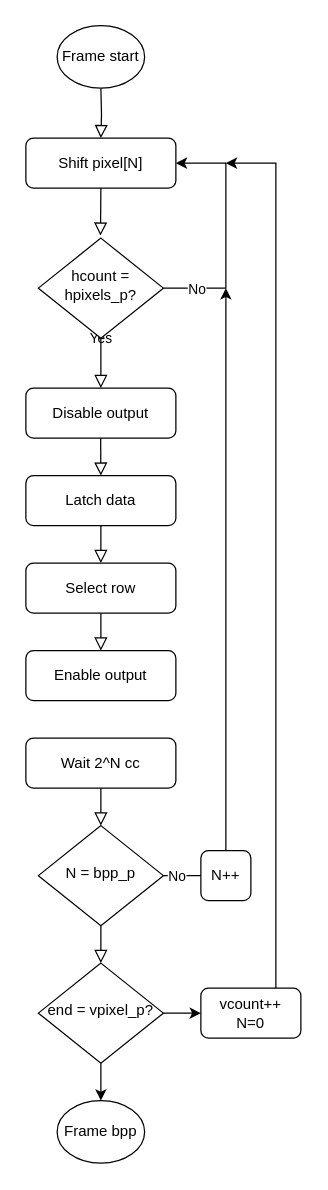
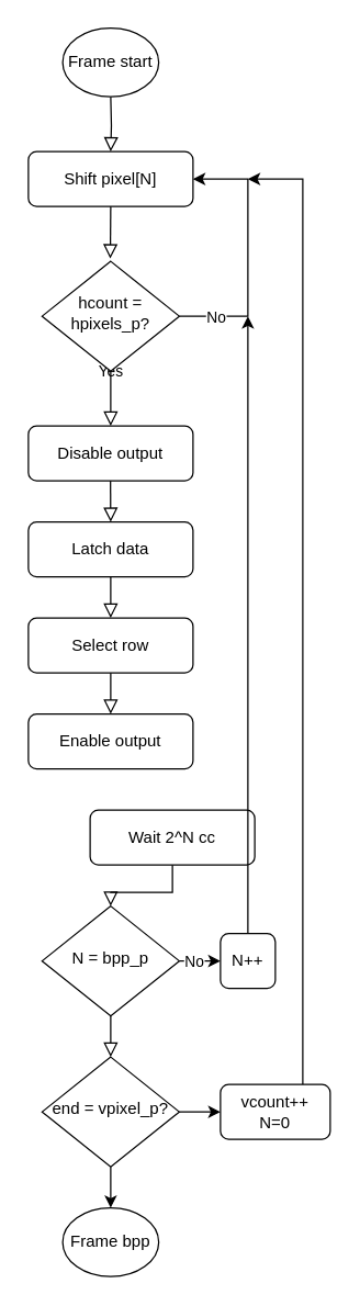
  <mxCell id="0" />
  <mxCell id="1" parent="0" />
  <mxCell id="2" value="" style="rounded=0;html=1;jettySize=auto;orthogonalLoop=1;fontSize=11;endArrow=block;endFill=0;endSize=8;strokeWidth=1;shadow=0;labelBackgroundColor=none;edgeStyle=orthogonalEdgeStyle;entryX=0.5;entryY=0;entryDx=0;entryDy=0;" parent="1" target="7" edge="1"><mxGeometry relative="1" as="geometry"><mxPoint x="80" y="70" as="sourcePoint" /><mxPoint x="80" y="100" as="targetPoint" /></mxGeometry></mxCell>
  <mxCell id="3" value="Yes" style="rounded=0;html=1;jettySize=auto;orthogonalLoop=1;fontSize=11;endArrow=block;endFill=0;endSize=8;strokeWidth=1;shadow=0;labelBackgroundColor=none;edgeStyle=orthogonalEdgeStyle;" parent="1" source="6" edge="1"><mxGeometry y="20" relative="1" as="geometry"><mxPoint as="offset" /><mxPoint x="80" y="310" as="targetPoint" /></mxGeometry></mxCell>
  <mxCell id="4" style="edgeStyle=orthogonalEdgeStyle;rounded=0;orthogonalLoop=1;jettySize=auto;html=1;entryX=1;entryY=0.5;entryDx=0;entryDy=0;" edge="1" parent="1" source="6" target="7"><mxGeometry relative="1" as="geometry"><Array as="points"><mxPoint x="180" y="230" /><mxPoint x="180" y="130" /></Array></mxGeometry></mxCell>
  <mxCell id="5" value="No" style="edgeLabel;html=1;align=center;verticalAlign=middle;resizable=0;points=[];" vertex="1" connectable="0" parent="4"><mxGeometry x="-0.722" relative="1" as="geometry"><mxPoint as="offset" /></mxGeometry></mxCell>
  <mxCell id="6" value="hcount = hpixels_p?" style="rhombus;whiteSpace=wrap;html=1;shadow=0;fontFamily=Helvetica;fontSize=12;align=center;strokeWidth=1;spacing=6;spacingTop=-4;" parent="1" vertex="1"><mxGeometry x="30" y="190" width="100" height="80" as="geometry" /></mxCell>
  <mxCell id="7" value="Shift pixel[N]" style="rounded=1;whiteSpace=wrap;html=1;fontSize=12;glass=0;strokeWidth=1;shadow=0;" vertex="1" parent="1"><mxGeometry x="20" y="110" width="120" height="40" as="geometry" /></mxCell>
  <mxCell id="8" value="" style="rounded=0;html=1;jettySize=auto;orthogonalLoop=1;fontSize=11;endArrow=block;endFill=0;endSize=8;strokeWidth=1;shadow=0;labelBackgroundColor=none;edgeStyle=orthogonalEdgeStyle;entryX=0.497;entryY=-0.025;entryDx=0;entryDy=0;entryPerimeter=0;exitX=0.5;exitY=1;exitDx=0;exitDy=0;" edge="1" parent="1" source="7" target="6"><mxGeometry relative="1" as="geometry"><mxPoint x="90" y="80" as="sourcePoint" /><mxPoint x="90" y="130" as="targetPoint" /></mxGeometry></mxCell>
  <mxCell id="9" value="Disable output" style="rounded=1;whiteSpace=wrap;html=1;fontSize=12;glass=0;strokeWidth=1;shadow=0;" vertex="1" parent="1"><mxGeometry x="20" y="310" width="120" height="40" as="geometry" /></mxCell>
  <mxCell id="10" value="Latch data" style="rounded=1;whiteSpace=wrap;html=1;fontSize=12;glass=0;strokeWidth=1;shadow=0;" vertex="1" parent="1"><mxGeometry x="20" y="380" width="120" height="40" as="geometry" /></mxCell>
  <mxCell id="11" value="" style="rounded=0;html=1;jettySize=auto;orthogonalLoop=1;fontSize=11;endArrow=block;endFill=0;endSize=8;strokeWidth=1;shadow=0;labelBackgroundColor=none;edgeStyle=orthogonalEdgeStyle;entryX=0.5;entryY=0;entryDx=0;entryDy=0;" edge="1" parent="1" target="10"><mxGeometry y="20" relative="1" as="geometry"><mxPoint as="offset" /><mxPoint x="79.83" y="350" as="sourcePoint" /><mxPoint x="80" y="370" as="targetPoint" /></mxGeometry></mxCell>
  <mxCell id="12" value="Select row" style="rounded=1;whiteSpace=wrap;html=1;fontSize=12;glass=0;strokeWidth=1;shadow=0;" vertex="1" parent="1"><mxGeometry x="20" y="450" width="120" height="40" as="geometry" /></mxCell>
  <mxCell id="13" value="" style="rounded=0;html=1;jettySize=auto;orthogonalLoop=1;fontSize=11;endArrow=block;endFill=0;endSize=8;strokeWidth=1;shadow=0;labelBackgroundColor=none;edgeStyle=orthogonalEdgeStyle;entryX=0.5;entryY=0;entryDx=0;entryDy=0;exitX=0.5;exitY=1;exitDx=0;exitDy=0;" edge="1" parent="1" source="10" target="12"><mxGeometry y="20" relative="1" as="geometry"><mxPoint as="offset" /><mxPoint x="89.83" y="360" as="sourcePoint" /><mxPoint x="90" y="390" as="targetPoint" /></mxGeometry></mxCell>
  <mxCell id="14" value="Enable output" style="rounded=1;whiteSpace=wrap;html=1;fontSize=12;glass=0;strokeWidth=1;shadow=0;" vertex="1" parent="1"><mxGeometry x="20" y="520" width="120" height="40" as="geometry" /></mxCell>
  <mxCell id="15" value="" style="rounded=0;html=1;jettySize=auto;orthogonalLoop=1;fontSize=11;endArrow=block;endFill=0;endSize=8;strokeWidth=1;shadow=0;labelBackgroundColor=none;edgeStyle=orthogonalEdgeStyle;entryX=0.5;entryY=0;entryDx=0;entryDy=0;exitX=0.5;exitY=1;exitDx=0;exitDy=0;" edge="1" parent="1" source="12" target="14"><mxGeometry y="20" relative="1" as="geometry"><mxPoint as="offset" /><mxPoint x="80" y="500" as="sourcePoint" /><mxPoint x="80" y="500" as="targetPoint" /><Array as="points" /></mxGeometry></mxCell>
- <mxCell id="16" value="Wait 2^N cc" style="rounded=1;whiteSpace=wrap;html=1;fontSize=12;glass=0;strokeWidth=1;shadow=0;" vertex="1" parent="1"><mxGeometry x="20" y="590" width="120" height="40" as="geometry" /></mxCell>
- <mxCell id="17" style="edgeStyle=orthogonalEdgeStyle;rounded=0;orthogonalLoop=1;jettySize=auto;html=1;entryX=0;entryY=0.5;entryDx=0;entryDy=0;endArrow=none;" edge="1" parent="1" source="19" target="22"><mxGeometry relative="1" as="geometry" /></mxCell>
+ <mxCell id="16" value="Wait 2^N cc" style="rounded=1;whiteSpace=wrap;html=1;fontSize=12;glass=0;strokeWidth=1;shadow=0;" vertex="1" parent="1"><mxGeometry x="65" y="590" width="120" height="40" as="geometry" /></mxCell>
+ <mxCell id="17" style="edgeStyle=orthogonalEdgeStyle;rounded=0;orthogonalLoop=1;jettySize=auto;html=1;entryX=0;entryY=0.5;entryDx=0;entryDy=0;" edge="1" parent="1" source="19" target="22"><mxGeometry relative="1" as="geometry" /></mxCell>
  <mxCell id="18" value="No" style="edgeLabel;html=1;align=center;verticalAlign=middle;resizable=0;points=[];" vertex="1" connectable="0" parent="17"><mxGeometry x="0.8" relative="1" as="geometry"><mxPoint x="-15" as="offset" /></mxGeometry></mxCell>
  <mxCell id="19" value="N = bpp_p" style="rhombus;whiteSpace=wrap;html=1;shadow=0;fontFamily=Helvetica;fontSize=12;align=center;strokeWidth=1;spacing=6;spacingTop=-4;" vertex="1" parent="1"><mxGeometry x="30" y="660" width="100" height="80" as="geometry" /></mxCell>
  <mxCell id="20" value="" style="rounded=0;html=1;jettySize=auto;orthogonalLoop=1;fontSize=11;endArrow=block;endFill=0;endSize=8;strokeWidth=1;shadow=0;labelBackgroundColor=none;edgeStyle=orthogonalEdgeStyle;entryX=0.5;entryY=0;entryDx=0;entryDy=0;exitX=0.5;exitY=1;exitDx=0;exitDy=0;" edge="1" parent="1" source="16" target="19"><mxGeometry y="20" relative="1" as="geometry"><mxPoint as="offset" /><mxPoint x="90" y="570" as="sourcePoint" /><mxPoint x="90" y="600" as="targetPoint" /><Array as="points" /></mxGeometry></mxCell>
  <mxCell id="21" style="edgeStyle=orthogonalEdgeStyle;rounded=0;orthogonalLoop=1;jettySize=auto;html=1;exitX=0.5;exitY=0;exitDx=0;exitDy=0;" edge="1" parent="1" source="22"><mxGeometry relative="1" as="geometry"><mxPoint x="180" y="230" as="targetPoint" /></mxGeometry></mxCell>
  <mxCell id="22" value="N++" style="rounded=1;whiteSpace=wrap;html=1;fontSize=12;glass=0;strokeWidth=1;shadow=0;" vertex="1" parent="1"><mxGeometry x="160" y="680" width="40" height="40" as="geometry" /></mxCell>
  <mxCell id="23" value="" style="edgeStyle=orthogonalEdgeStyle;rounded=0;orthogonalLoop=1;jettySize=auto;html=1;" edge="1" parent="1" source="25" target="28"><mxGeometry relative="1" as="geometry" /></mxCell>
  <mxCell id="24" value="" style="edgeStyle=orthogonalEdgeStyle;rounded=0;orthogonalLoop=1;jettySize=auto;html=1;" edge="1" parent="1" source="25" target="30"><mxGeometry relative="1" as="geometry" /></mxCell>
  <mxCell id="25" value="end = vpixel_p?" style="rhombus;whiteSpace=wrap;html=1;shadow=0;fontFamily=Helvetica;fontSize=12;align=center;strokeWidth=1;spacing=6;spacingTop=-4;" vertex="1" parent="1"><mxGeometry x="30" y="770" width="100" height="80" as="geometry" /></mxCell>
  <mxCell id="26" value="" style="rounded=0;html=1;jettySize=auto;orthogonalLoop=1;fontSize=11;endArrow=block;endFill=0;endSize=8;strokeWidth=1;shadow=0;labelBackgroundColor=none;edgeStyle=orthogonalEdgeStyle;entryX=0.5;entryY=0;entryDx=0;entryDy=0;exitX=0.5;exitY=1;exitDx=0;exitDy=0;" edge="1" parent="1" target="25" source="19"><mxGeometry y="20" relative="1" as="geometry"><mxPoint as="offset" /><mxPoint x="80" y="750" as="sourcePoint" /><mxPoint x="90" y="710" as="targetPoint" /><Array as="points" /></mxGeometry></mxCell>
  <mxCell id="27" style="edgeStyle=orthogonalEdgeStyle;rounded=0;orthogonalLoop=1;jettySize=auto;html=1;exitX=0.75;exitY=0;exitDx=0;exitDy=0;" edge="1" parent="1" source="28"><mxGeometry relative="1" as="geometry"><mxPoint x="180" y="130" as="targetPoint" /><Array as="points"><mxPoint x="220" y="130" /></Array></mxGeometry></mxCell>
  <mxCell id="28" value="vcount++&lt;br&gt;N=0" style="rounded=1;whiteSpace=wrap;html=1;fontSize=12;glass=0;strokeWidth=1;shadow=0;" vertex="1" parent="1"><mxGeometry x="160" y="790" width="80" height="40" as="geometry" /></mxCell>
  <mxCell id="29" value="Frame start" style="ellipse;whiteSpace=wrap;html=1;" vertex="1" parent="1"><mxGeometry x="45" width="70" height="50" as="geometry" y="20" /></mxCell>
  <mxCell id="30" value="Frame bpp" style="ellipse;whiteSpace=wrap;html=1;" vertex="1" parent="1"><mxGeometry x="45" y="880" width="70" height="50" as="geometry" /></mxCell>
